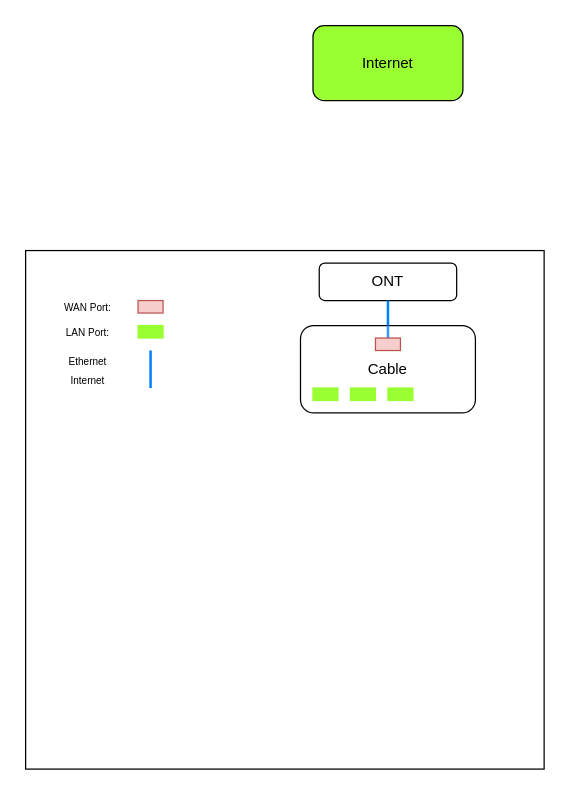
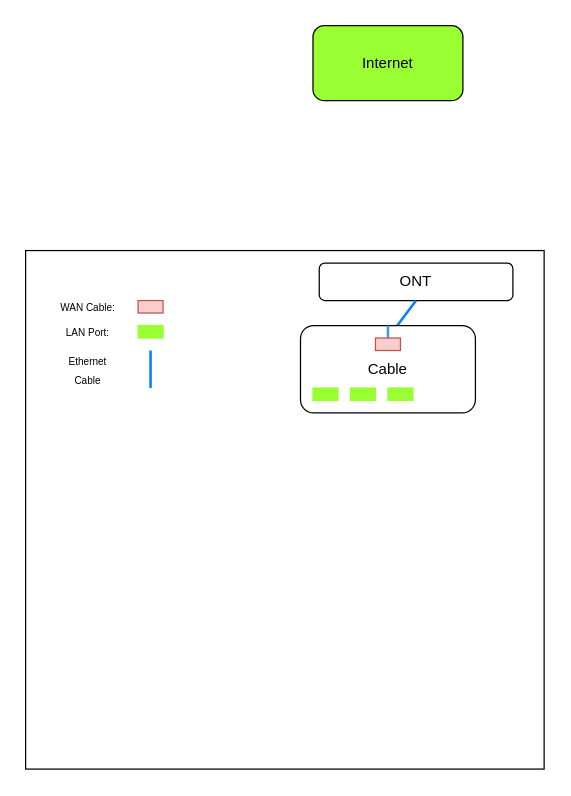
  <mxCell id="0" />
  <mxCell id="1" parent="0" />
  <mxCell id="2" value="" style="whiteSpace=wrap;html=1;aspect=fixed;" vertex="1" parent="1"><mxGeometry x="20" y="200" width="415" height="415" as="geometry" /></mxCell>
  <mxCell id="3" value="Internet" style="rounded=1;whiteSpace=wrap;html=1;fillColor=#99ff32;" vertex="1" parent="1"><mxGeometry x="250" y="20" width="120" height="60" as="geometry" /></mxCell>
- <mxCell id="4" value="ONT" style="rounded=1;whiteSpace=wrap;html=1;" vertex="1" parent="1"><mxGeometry x="255" y="210" width="110" height="30" as="geometry" /></mxCell>
+ <mxCell id="4" value="ONT" style="rounded=1;whiteSpace=wrap;html=1;" vertex="1" parent="1"><mxGeometry x="255" y="210" width="155" height="30" as="geometry" /></mxCell>
  <mxCell id="5" value="" style="endArrow=none;html=1;rounded=0;entryX=0.5;entryY=1;entryDx=0;entryDy=0;exitX=0.5;exitY=0;exitDx=0;exitDy=0;strokeColor=#007FFF;strokeWidth=2;" edge="1" parent="1" source="9" target="4"><mxGeometry width="50" height="50" relative="1" as="geometry"><mxPoint x="170" y="300" as="sourcePoint" /><mxPoint x="220" y="250" as="targetPoint" /></mxGeometry></mxCell>
  <mxCell id="6" value="" style="rounded=1;whiteSpace=wrap;html=1;" vertex="1" parent="1"><mxGeometry x="240" y="260" width="140" height="70" as="geometry" /></mxCell>
  <mxCell id="7" value="" style="rounded=0;whiteSpace=wrap;html=1;fillColor=#f8cecc;strokeColor=#b85450;" vertex="1" parent="1"><mxGeometry x="110" y="240" width="20" height="10" as="geometry" /></mxCell>
  <mxCell id="8" value="" style="endArrow=none;html=1;rounded=0;entryX=0.5;entryY=1;entryDx=0;entryDy=0;strokeWidth=2;strokeColor=#3399FF;" edge="1" parent="1" target="9"><mxGeometry width="50" height="50" relative="1" as="geometry"><mxPoint x="310" y="260" as="sourcePoint" /><mxPoint x="310" y="240" as="targetPoint" /></mxGeometry></mxCell>
  <mxCell id="9" value="" style="rounded=0;whiteSpace=wrap;html=1;fillColor=#f8cecc;strokeColor=#b85450;" vertex="1" parent="1"><mxGeometry x="300" y="270" width="20" height="10" as="geometry" /></mxCell>
- <mxCell id="10" value="&lt;font style=&quot;font-size: 8px;&quot;&gt;WAN Port:&lt;br&gt;&lt;/font&gt;" style="text;html=1;strokeColor=none;fillColor=none;align=center;verticalAlign=middle;whiteSpace=wrap;rounded=0;" vertex="1" parent="1"><mxGeometry x="30" y="230" width="80" height="30" as="geometry" /></mxCell>
+ <mxCell id="10" value="&lt;font style=&quot;font-size: 8px;&quot;&gt;WAN Cable:&lt;br&gt;&lt;/font&gt;" style="text;html=1;strokeColor=none;fillColor=none;align=center;verticalAlign=middle;whiteSpace=wrap;rounded=0;" vertex="1" parent="1"><mxGeometry x="30" y="230" width="80" height="30" as="geometry" /></mxCell>
  <mxCell id="11" value="" style="rounded=0;whiteSpace=wrap;html=1;fillColor=#99ff32;strokeColor=#99FF33;" vertex="1" parent="1"><mxGeometry x="110" y="260" width="20" height="10" as="geometry" /></mxCell>
  <mxCell id="12" value="" style="rounded=0;whiteSpace=wrap;html=1;fillColor=#99ff32;strokeColor=#99FF33;" vertex="1" parent="1"><mxGeometry x="250" y="310" width="20" height="10" as="geometry" /></mxCell>
  <mxCell id="13" value="" style="rounded=0;whiteSpace=wrap;html=1;fillColor=#99ff32;strokeColor=#99FF33;" vertex="1" parent="1"><mxGeometry x="280" y="310" width="20" height="10" as="geometry" /></mxCell>
  <mxCell id="14" value="" style="rounded=0;whiteSpace=wrap;html=1;fillColor=#99ff32;strokeColor=#99FF33;" vertex="1" parent="1"><mxGeometry x="310" y="310" width="20" height="10" as="geometry" /></mxCell>
  <mxCell id="15" value="Cable" style="text;html=1;strokeColor=none;fillColor=none;align=center;verticalAlign=middle;whiteSpace=wrap;rounded=0;" vertex="1" parent="1"><mxGeometry x="280" y="280" width="60" height="30" as="geometry" /></mxCell>
  <mxCell id="16" value="" style="endArrow=none;html=1;rounded=0;strokeColor=#007FFF;strokeWidth=2;" edge="1" parent="1"><mxGeometry width="50" height="50" relative="1" as="geometry"><mxPoint x="120" y="290" as="sourcePoint" /><mxPoint x="120" y="280" as="targetPoint" /><Array as="points"><mxPoint x="120" y="310" /></Array></mxGeometry></mxCell>
  <mxCell id="17" value="&lt;font style=&quot;font-size: 8px;&quot;&gt;LAN Port:&lt;br&gt;&lt;/font&gt;" style="text;html=1;strokeColor=none;fillColor=none;align=center;verticalAlign=middle;whiteSpace=wrap;rounded=0;" vertex="1" parent="1"><mxGeometry x="30" y="250" width="80" height="30" as="geometry" /></mxCell>
- <mxCell id="18" value="&lt;font style=&quot;font-size: 8px;&quot;&gt;Ethernet&lt;br&gt;Internet&lt;br&gt;&lt;/font&gt;" style="text;html=1;strokeColor=none;fillColor=none;align=center;verticalAlign=middle;whiteSpace=wrap;rounded=0;" vertex="1" parent="1"><mxGeometry x="30" y="280" width="80" height="30" as="geometry" /></mxCell>
+ <mxCell id="18" value="&lt;font style=&quot;font-size: 8px;&quot;&gt;Ethernet&lt;br&gt;Cable&lt;br&gt;&lt;/font&gt;" style="text;html=1;strokeColor=none;fillColor=none;align=center;verticalAlign=middle;whiteSpace=wrap;rounded=0;" vertex="1" parent="1"><mxGeometry x="30" y="280" width="80" height="30" as="geometry" /></mxCell>
